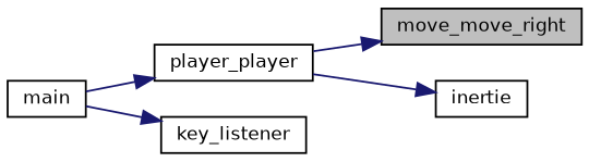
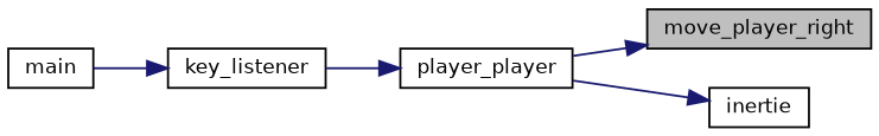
  digraph {
    rankdir=RL
    node [color=black fillcolor=white fontname=Helvetica fontsize=10 shape=record style=filled]
    edge [color=midnightblue dir=back fontname=Helvetica fontsize=10 labelfontname=Helvetica labelfontsize=10 style=solid]
-   n1 [fillcolor=grey75 fontcolor=black height=0.2 label=move_move_right width=0.4]
+   n1 [fillcolor=grey75 fontcolor=black height=0.2 label=move_player_right width=0.4]
    n2 [height=0.2 label=player_player width=0.4]
    n3 [height=0.2 label=inertie width=0.4]
    n4 [height=0.2 label=key_listener width=0.4]
    n5 [height=0.2 label=main width=0.4]
    n1 -> n2
-   n2 -> n5
+   n2 -> n4
    n3 -> n2
    n4 -> n5
  }
